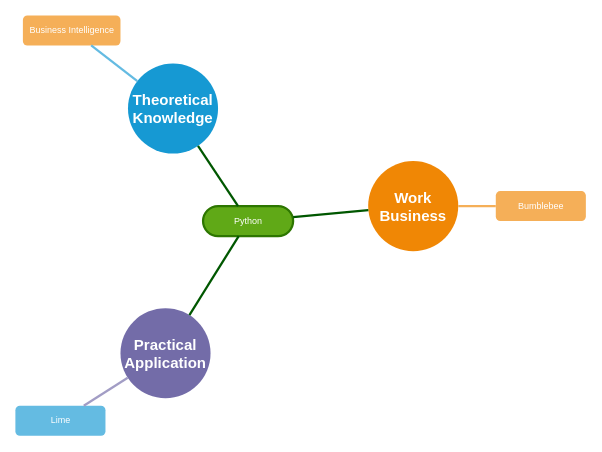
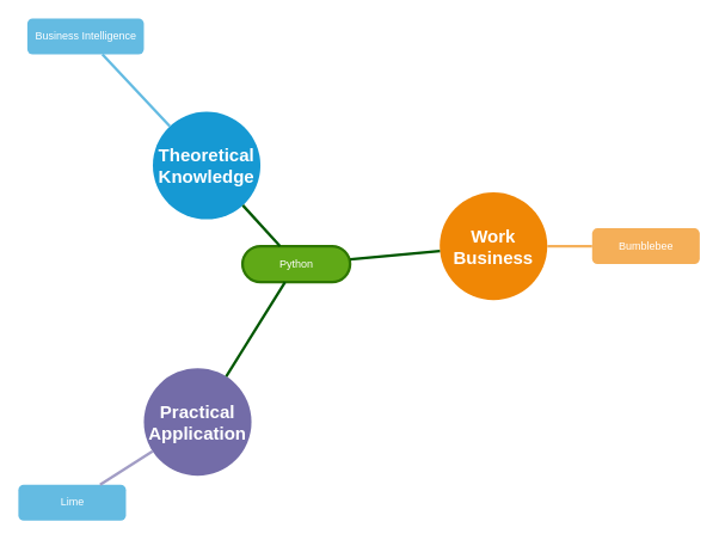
  <mxCell id="0" />
  <mxCell id="1" parent="0" />
- <mxCell id="2" value="&lt;span class=&quot;ILfuVd&quot;&gt;&lt;span class=&quot;hgKElc&quot;&gt;&lt;b&gt;Theoretical Knowledge&lt;/b&gt;&lt;/span&gt;&lt;/span&gt;" style="ellipse;whiteSpace=wrap;html=1;shadow=0;fontFamily=Helvetica;fontSize=20;fontColor=#FFFFFF;align=center;strokeWidth=3;fillColor=#1699D3;strokeColor=none;" parent="1" vertex="1"><mxGeometry x="170" y="84" width="120" height="120" as="geometry" /></mxCell>
+ <mxCell id="2" value="&lt;span class=&quot;ILfuVd&quot;&gt;&lt;span class=&quot;hgKElc&quot;&gt;&lt;b&gt;Theoretical Knowledge&lt;/b&gt;&lt;/span&gt;&lt;/span&gt;" style="ellipse;whiteSpace=wrap;html=1;shadow=0;fontFamily=Helvetica;fontSize=20;fontColor=#FFFFFF;align=center;strokeWidth=3;fillColor=#1699D3;strokeColor=none;" parent="1" vertex="1"><mxGeometry x="170" y="124" width="120" height="120" as="geometry" /></mxCell>
  <mxCell id="3" value="Work Business" style="ellipse;whiteSpace=wrap;html=1;shadow=0;fontFamily=Helvetica;fontSize=20;fontColor=#FFFFFF;align=center;strokeWidth=3;fillColor=#F08705;strokeColor=none;gradientColor=none;fontStyle=1" parent="1" vertex="1"><mxGeometry x="490" y="214" width="120" height="120" as="geometry" /></mxCell>
- <mxCell id="4" value="Business Intelligence" style="rounded=1;fillColor=#f5af58;strokeColor=none;strokeWidth=3;shadow=0;html=1;fontColor=#FFFFFF;" parent="1" vertex="1"><mxGeometry x="30" y="20" width="130" height="40" as="geometry" /></mxCell>
+ <mxCell id="4" value="Business Intelligence" style="rounded=1;fillColor=#64BBE2;strokeColor=none;strokeWidth=3;shadow=0;html=1;fontColor=#FFFFFF;" parent="1" vertex="1"><mxGeometry x="30" y="20" width="130" height="40" as="geometry" /></mxCell>
  <mxCell id="5" value="" style="edgeStyle=none;endArrow=none;strokeWidth=3;strokeColor=#64BBE2;html=1;" parent="1" source="2" target="4" edge="1"><mxGeometry x="-565" y="9" width="100" height="100" as="geometry"><mxPoint x="-575" y="-31" as="sourcePoint" /><mxPoint x="-475" y="-131" as="targetPoint" /></mxGeometry></mxCell>
  <mxCell id="6" value="Bumblebee" style="rounded=1;fillColor=#f5af58;strokeColor=none;strokeWidth=3;shadow=0;html=1;fontColor=#FFFFFF;" parent="1" vertex="1"><mxGeometry x="660" y="254" width="120" height="40" as="geometry" /></mxCell>
  <mxCell id="7" value="" style="edgeStyle=none;endArrow=none;strokeWidth=3;strokeColor=#F5AF58;html=1;" parent="1" source="3" target="6" edge="1"><mxGeometry x="-600" y="134" width="100" height="100" as="geometry"><mxPoint x="-610" y="94" as="sourcePoint" /><mxPoint x="-510" y="-6" as="targetPoint" /></mxGeometry></mxCell>
  <mxCell id="8" value="Practical Application" style="ellipse;whiteSpace=wrap;html=1;shadow=0;fontFamily=Helvetica;fontSize=20;fontColor=#FFFFFF;align=center;strokeWidth=3;fillColor=#736ca8;strokeColor=none;fontStyle=1" parent="1" vertex="1"><mxGeometry x="160" y="410" width="120" height="120" as="geometry" /></mxCell>
  <mxCell id="9" value="Lime" style="rounded=1;fillColor=#64bbe2;strokeColor=none;strokeWidth=3;shadow=0;html=1;fontColor=#FFFFFF;" parent="1" vertex="1"><mxGeometry x="20" y="540" width="120" height="40" as="geometry" /></mxCell>
  <mxCell id="10" value="" style="edgeStyle=none;endArrow=none;strokeWidth=3;strokeColor=#A29DC5;html=1;" parent="1" source="8" target="9" edge="1"><mxGeometry x="-1640" y="-475" width="100" height="100" as="geometry"><mxPoint x="-1650" y="-515" as="sourcePoint" /><mxPoint x="-1550" y="-615" as="targetPoint" /></mxGeometry></mxCell>
  <mxCell id="11" value="Python" style="rounded=1;fillColor=#60a917;strokeColor=#2D7600;strokeWidth=3;shadow=0;html=1;fontColor=#ffffff;arcSize=50;" vertex="1" parent="1"><mxGeometry x="270" y="274" width="120" height="40" as="geometry" /></mxCell>
  <mxCell id="12" value="" style="edgeStyle=none;endArrow=none;strokeWidth=3;html=1;fillColor=#008a00;strokeColor=#005700;" edge="1" parent="1" source="11" target="2"><mxGeometry x="-538.67" y="227.17" width="100" height="100" as="geometry"><mxPoint x="215.357" y="318.338" as="sourcePoint" /><mxPoint x="169.997" y="269.67" as="targetPoint" /></mxGeometry></mxCell>
  <mxCell id="13" value="" style="edgeStyle=none;endArrow=none;strokeWidth=3;html=1;fillColor=#008a00;strokeColor=#005700;" edge="1" parent="1" source="11" target="3"><mxGeometry x="-365.34" y="483.17" width="100" height="100" as="geometry"><mxPoint x="489.997" y="530" as="sourcePoint" /><mxPoint x="436.612" y="449.923" as="targetPoint" /></mxGeometry></mxCell>
  <mxCell id="14" value="" style="endArrow=none;html=1;strokeColor=#005700;strokeWidth=3;fillColor=#008a00;" edge="1" parent="1" source="11" target="8"><mxGeometry width="50" height="50" relative="1" as="geometry"><mxPoint x="400" y="330" as="sourcePoint" /><mxPoint x="450" y="280" as="targetPoint" /></mxGeometry></mxCell>
